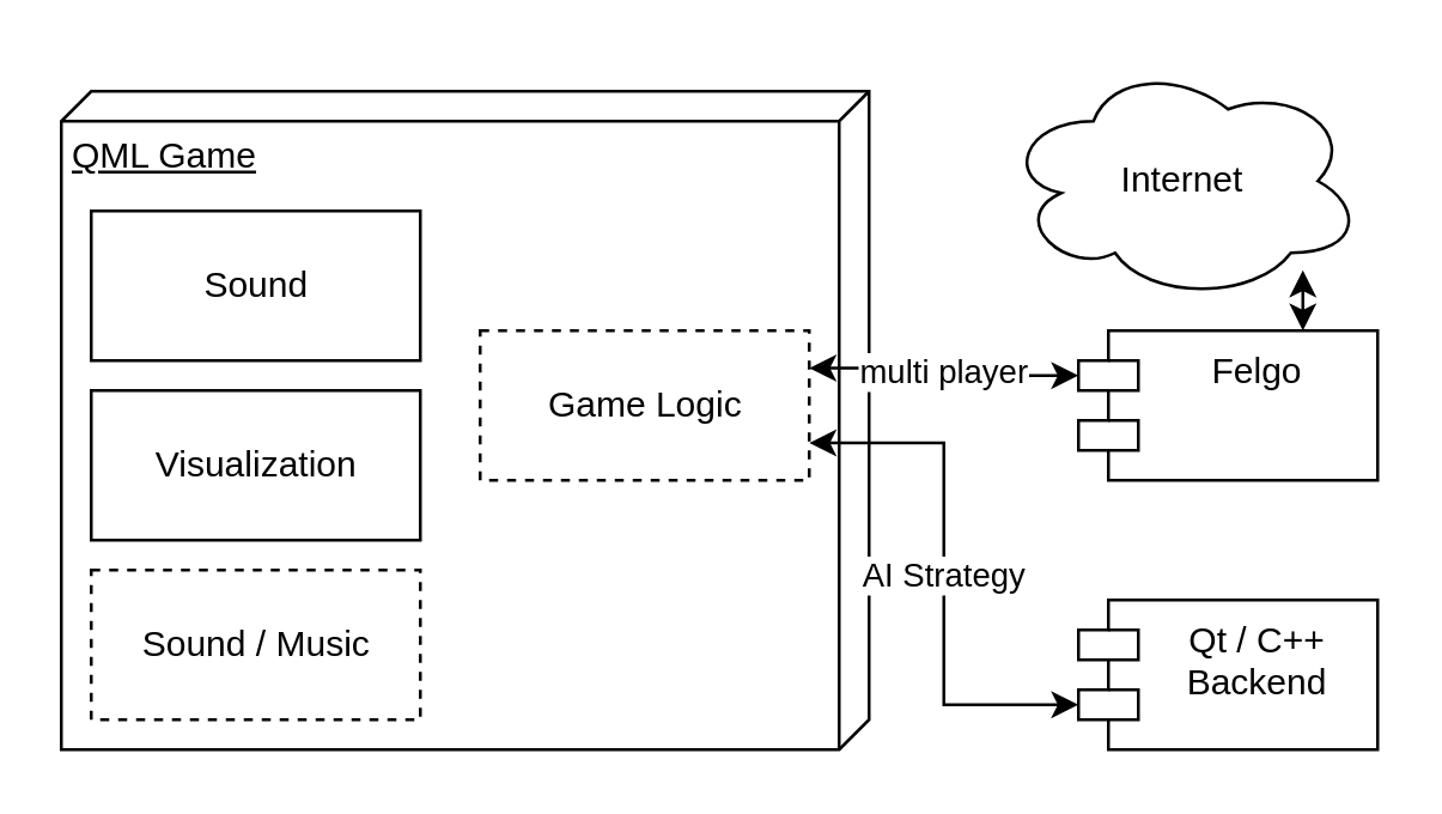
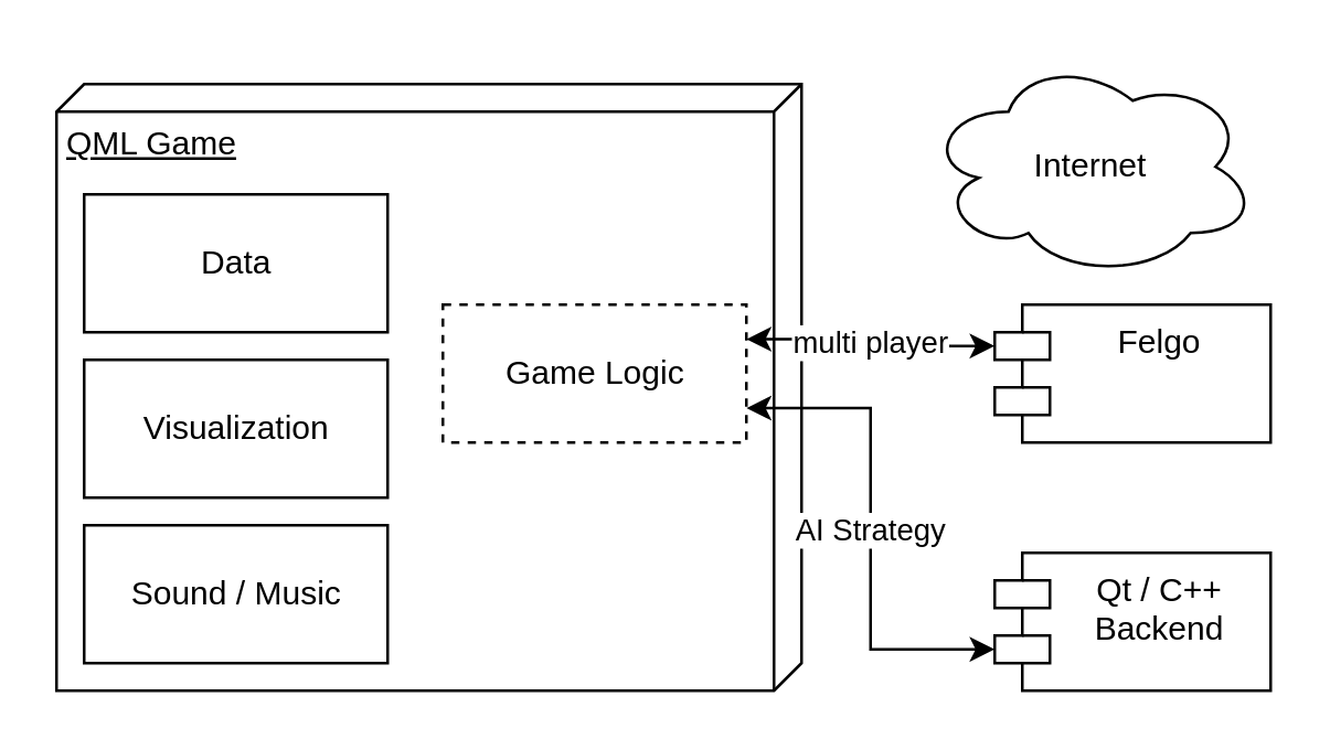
  <mxCell id="0" />
  <mxCell id="1" parent="0" />
  <mxCell id="2" value="Internet" style="ellipse;shape=cloud;whiteSpace=wrap;html=1;" vertex="1" parent="1"><mxGeometry x="335" y="20" width="120" height="80" as="geometry" /></mxCell>
  <mxCell id="3" value="Qt / C++&#10;Backend" style="shape=module;align=left;spacingLeft=20;align=center;verticalAlign=top;" vertex="1" parent="1"><mxGeometry x="360" y="200" width="100" height="50" as="geometry" /></mxCell>
  <mxCell id="4" value="QML Game" style="verticalAlign=top;align=left;spacingTop=8;spacingLeft=2;spacingRight=12;shape=cube;size=10;direction=south;fontStyle=4;html=1;" vertex="1" parent="1"><mxGeometry x="20" y="30" width="270" height="220" as="geometry" /></mxCell>
- <mxCell id="5" style="edgeStyle=orthogonalEdgeStyle;rounded=0;orthogonalLoop=1;jettySize=auto;html=1;exitX=0.75;exitY=0;exitDx=0;exitDy=0;startArrow=classic;startFill=1;endArrow=classic;endFill=1;strokeColor=#000000;" edge="1" parent="1" source="6" target="2"><mxGeometry relative="1" as="geometry"><Array as="points"><mxPoint x="410" y="100" /><mxPoint x="410" y="100" /></Array></mxGeometry></mxCell>
  <mxCell id="6" value="Felgo" style="shape=module;align=left;spacingLeft=20;align=center;verticalAlign=top;" vertex="1" parent="1"><mxGeometry x="360" y="110" width="100" height="50" as="geometry" /></mxCell>
  <mxCell id="7" value="Visualization" style="html=1;" vertex="1" parent="1"><mxGeometry x="30" y="130" width="110" height="50" as="geometry" /></mxCell>
- <mxCell id="8" value="Sound" style="html=1;" vertex="1" parent="1"><mxGeometry x="30" y="70" width="110" height="50" as="geometry" /></mxCell>
+ <mxCell id="8" value="Data" style="html=1;" vertex="1" parent="1"><mxGeometry x="30" y="70" width="110" height="50" as="geometry" /></mxCell>
  <mxCell id="9" value="multi player" style="edgeStyle=orthogonalEdgeStyle;rounded=0;orthogonalLoop=1;jettySize=auto;html=1;entryX=0;entryY=0;entryDx=0;entryDy=15;entryPerimeter=0;exitX=1;exitY=0.25;exitDx=0;exitDy=0;strokeColor=#000000;startArrow=classic;startFill=1;endArrow=classic;endFill=1;" edge="1" parent="1" source="11" target="6"><mxGeometry relative="1" as="geometry" /></mxCell>
  <mxCell id="10" value="AI Strategy" style="edgeStyle=orthogonalEdgeStyle;rounded=0;orthogonalLoop=1;jettySize=auto;html=1;entryX=0;entryY=0;entryDx=0;entryDy=35;entryPerimeter=0;strokeColor=#000000;startArrow=classic;startFill=1;exitX=1;exitY=0.75;exitDx=0;exitDy=0;" edge="1" parent="1" source="11" target="3"><mxGeometry relative="1" as="geometry" /></mxCell>
  <mxCell id="11" value="Game Logic" style="html=1;dashed=1;" vertex="1" parent="1"><mxGeometry x="160" y="110" width="110" height="50" as="geometry" /></mxCell>
- <mxCell id="12" value="Sound / Music" style="html=1;dashed=1;" vertex="1" parent="1"><mxGeometry x="30" y="190" width="110" height="50" as="geometry" /></mxCell>
+ <mxCell id="12" value="Sound / Music" style="html=1;" vertex="1" parent="1"><mxGeometry x="30" y="190" width="110" height="50" as="geometry" /></mxCell>
